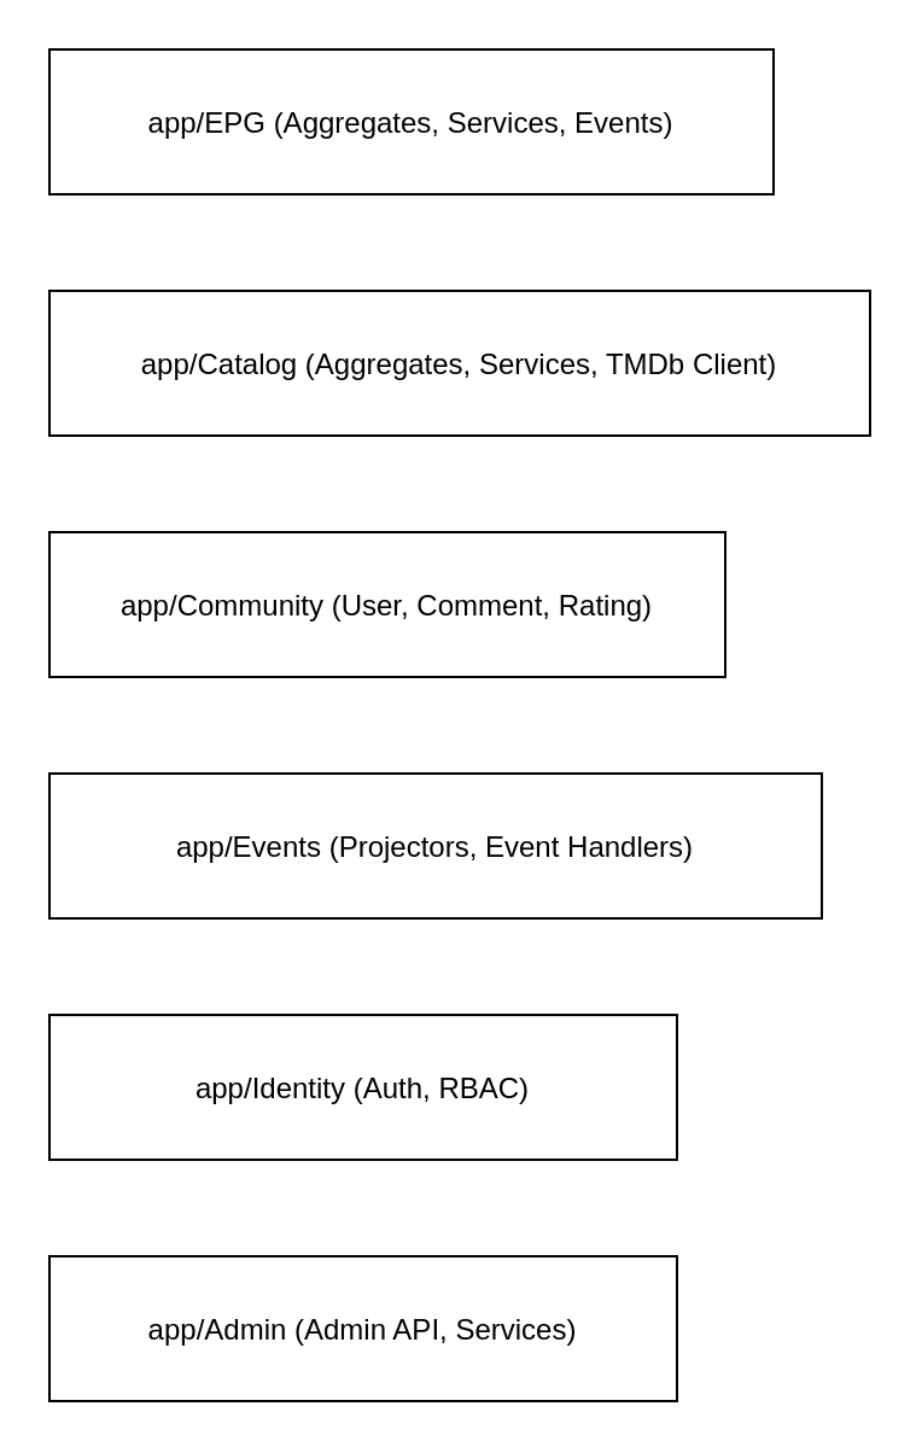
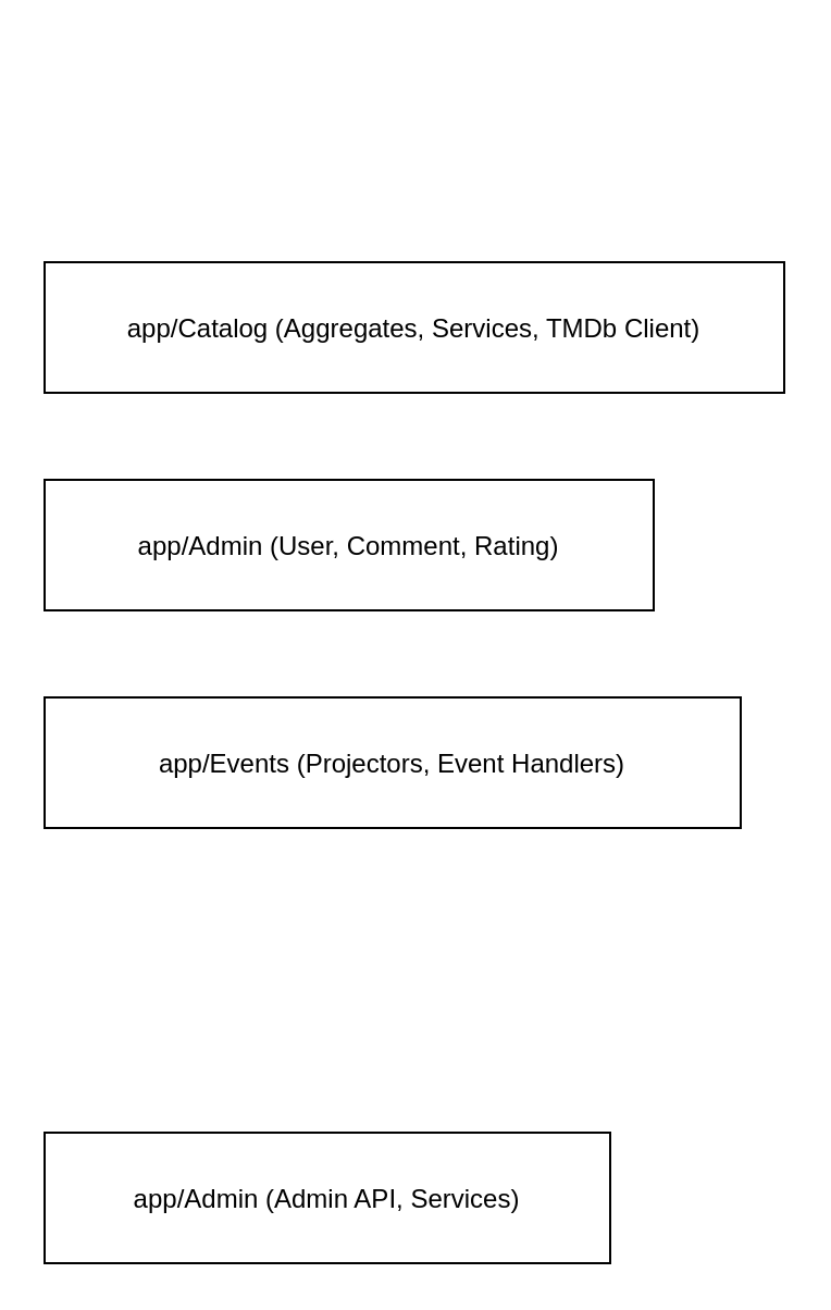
  <mxCell id="0" />
  <mxCell id="1" parent="0" />
- <mxCell id="2" value="app/EPG (Aggregates, Services, Events)" style="shape=rectangle;" vertex="1" parent="1"><mxGeometry x="20" y="20" width="300" height="60" as="geometry" /></mxCell>
  <mxCell id="3" value="app/Catalog (Aggregates, Services, TMDb Client)" style="shape=rectangle;" vertex="1" parent="1"><mxGeometry x="20" y="120" width="340" height="60" as="geometry" /></mxCell>
- <mxCell id="4" value="app/Community (User, Comment, Rating)" style="shape=rectangle;" vertex="1" parent="1"><mxGeometry x="20" y="220" width="280" height="60" as="geometry" /></mxCell>
+ <mxCell id="4" value="app/Admin (User, Comment, Rating)" style="shape=rectangle;" vertex="1" parent="1"><mxGeometry x="20" y="220" width="280" height="60" as="geometry" /></mxCell>
  <mxCell id="5" value="app/Events (Projectors, Event Handlers)" style="shape=rectangle;" vertex="1" parent="1"><mxGeometry x="20" y="320" width="320" height="60" as="geometry" /></mxCell>
- <mxCell id="6" value="app/Identity (Auth, RBAC)" style="shape=rectangle;" vertex="1" parent="1"><mxGeometry x="20" y="420" width="260" height="60" as="geometry" /></mxCell>
  <mxCell id="7" value="app/Admin (Admin API, Services)" style="shape=rectangle;" vertex="1" parent="1"><mxGeometry x="20" y="520" width="260" height="60" as="geometry" /></mxCell>
